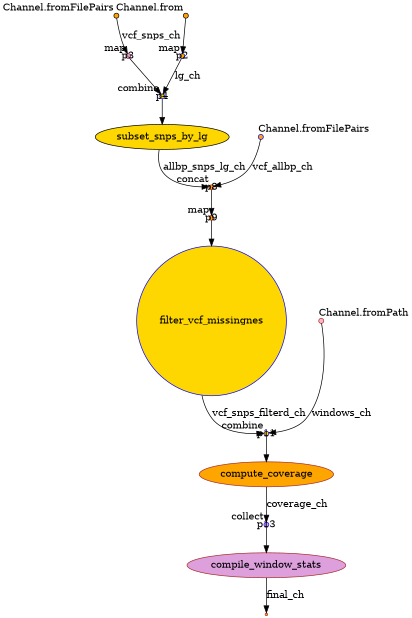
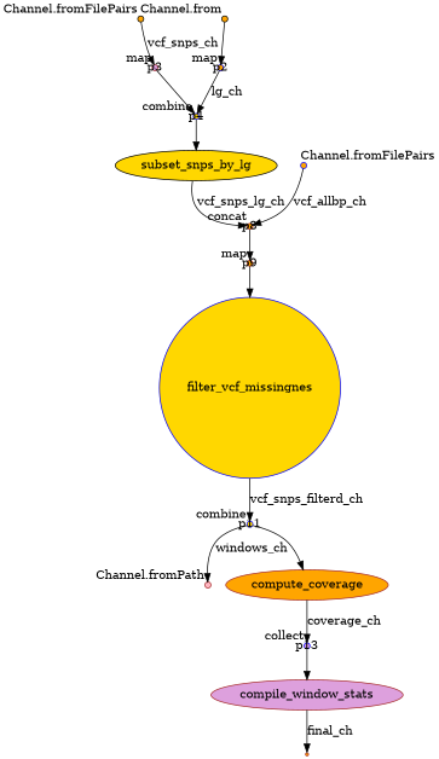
  digraph {
    node [color=brown fillcolor=orange fixedsize=true shape=circle style=filled]
    p0 [color=black shape=point width=0.1 xlabel="Channel.fromFilePairs"]
    p3 [fillcolor=plum width=0.1 xlabel=map]
    p4 [color=blue fillcolor=gold width=0.1 xlabel=combine]
    n4 [color=black fillcolor=gold label=subset_snps_by_lg fixedsize="" shape=""]
    p1 [color=black shape=point width=0.1 xlabel="Channel.from"]
    p2 [color=blue width=0.1 xlabel=map]
    p8 [width=0.1 xlabel=concat]
    p9 [width=0.1 xlabel=map]
    n9 [color=blue fillcolor=gold label=filter_vcf_missingnes fixedsize=""]
    p6 [color=blue shape=point width=0.1 xlabel="Channel.fromFilePairs"]
    p7 [fillcolor=lightpink shape=point width=0.1 xlabel="Channel.fromPath"]
    p11 [color=blue fillcolor=gold width=0.1 xlabel=combine]
    n13 [label=compute_coverage fixedsize="" shape=""]
    p13 [color=blue fillcolor=plum width=0.1 xlabel=collect]
    n15 [fillcolor=plum label=compile_window_stats fixedsize="" shape=""]
    p15 [shape=point fixedsize=""]
    p0 -> p3 [label=vcf_snps_ch]
    p3 -> p4
    p4 -> n4
-   n4 -> p8 [label=allbp_snps_lg_ch]
+   n4 -> p8 [label=vcf_snps_lg_ch]
    p1 -> p2
    p2 -> p4 [label=lg_ch]
    p8 -> p9
    p9 -> n9
    n9 -> p11 [label=vcf_snps_filterd_ch]
    p6 -> p8 [label=vcf_allbp_ch]
-   p7 -> p11 [label=windows_ch]
+   p11 -> p7 [label=windows_ch]
    p11 -> n13
    n13 -> p13 [label=coverage_ch]
    p13 -> n15
    n15 -> p15 [label=final_ch]
  }
